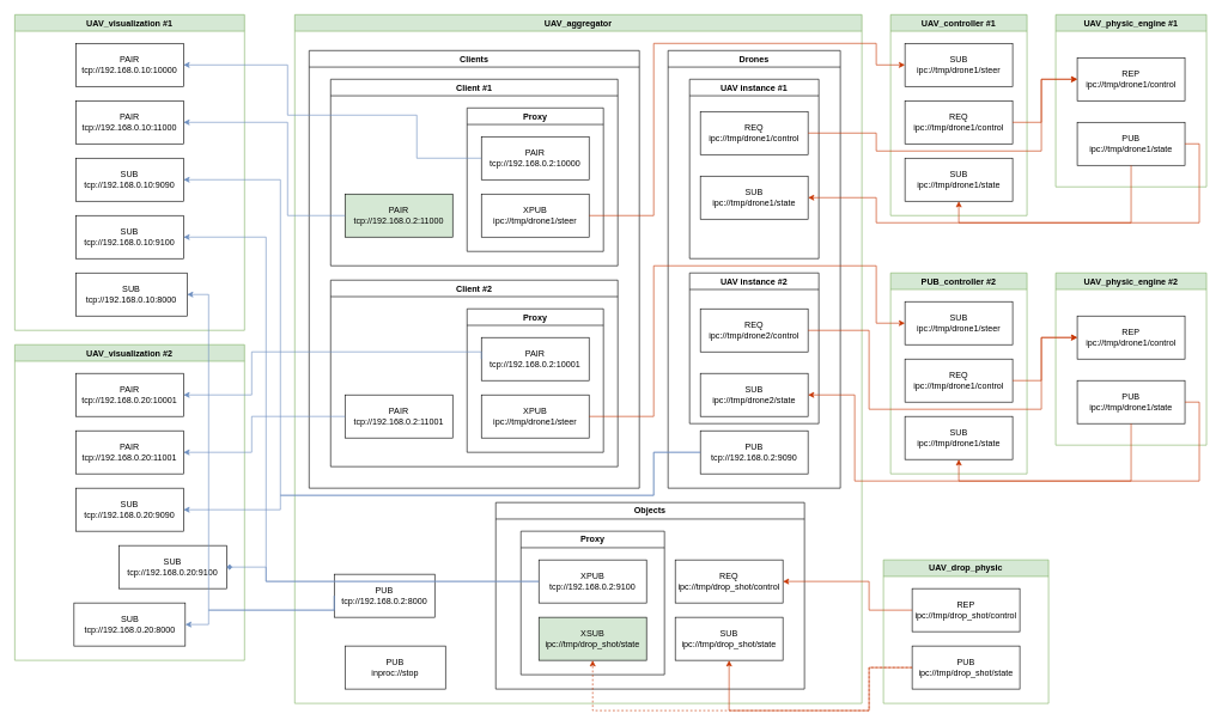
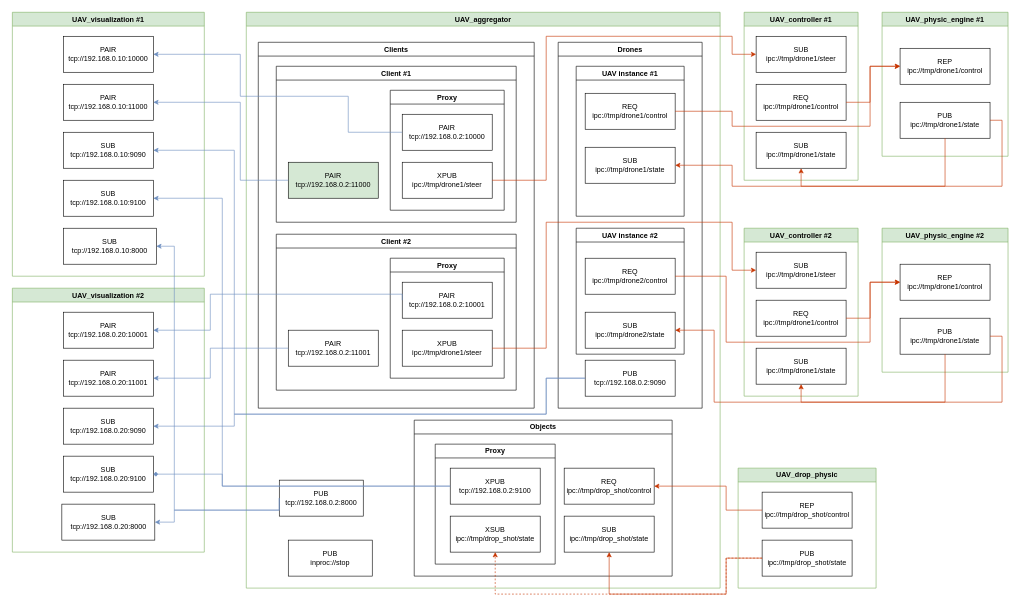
  <mxCell id="0" />
  <mxCell id="1" parent="0" />
  <mxCell id="2" value="UAV_aggregator" style="swimlane;whiteSpace=wrap;html=1;fillColor=#d5e8d4;strokeColor=#82b366;" parent="1" vertex="1"><mxGeometry x="410" y="20" width="790" height="960" as="geometry" /></mxCell>
  <mxCell id="3" value="Drones" style="swimlane;whiteSpace=wrap;html=1;" parent="2" vertex="1"><mxGeometry x="520" y="50" width="240" height="610" as="geometry" /></mxCell>
  <mxCell id="4" value="UAV instance #1" style="swimlane;whiteSpace=wrap;html=1;" parent="3" vertex="1"><mxGeometry x="30" y="40" width="180" height="250" as="geometry" /></mxCell>
  <mxCell id="5" value="REQ&lt;br style=&quot;border-color: var(--border-color);&quot;&gt;ipc://tmp/drone1/control" style="rounded=0;whiteSpace=wrap;html=1;" parent="4" vertex="1"><mxGeometry x="15" y="45" width="150" height="60" as="geometry" /></mxCell>
  <mxCell id="6" value="SUB&lt;br style=&quot;border-color: var(--border-color);&quot;&gt;ipc://tmp/drone1/state" style="rounded=0;whiteSpace=wrap;html=1;" parent="4" vertex="1"><mxGeometry x="15" y="135" width="150" height="60" as="geometry" /></mxCell>
  <mxCell id="7" value="UAV instance #2" style="swimlane;whiteSpace=wrap;html=1;" parent="3" vertex="1"><mxGeometry x="30" y="310" width="180" height="210" as="geometry" /></mxCell>
  <mxCell id="8" value="REQ&lt;br style=&quot;border-color: var(--border-color);&quot;&gt;ipc://tmp/drone2/control" style="rounded=0;whiteSpace=wrap;html=1;" parent="7" vertex="1"><mxGeometry x="15" y="50" width="150" height="60" as="geometry" /></mxCell>
  <mxCell id="9" value="SUB&lt;br style=&quot;border-color: var(--border-color);&quot;&gt;ipc://tmp/drone2/state" style="rounded=0;whiteSpace=wrap;html=1;" parent="7" vertex="1"><mxGeometry x="15" y="140" width="150" height="60" as="geometry" /></mxCell>
  <mxCell id="10" value="PUB&lt;br&gt;tcp://192.168.0.2:9090" style="rounded=0;whiteSpace=wrap;html=1;" parent="3" vertex="1"><mxGeometry x="45" y="530" width="150" height="60" as="geometry" /></mxCell>
  <mxCell id="11" value="Objects" style="swimlane;whiteSpace=wrap;html=1;" parent="2" vertex="1"><mxGeometry x="280" y="680" width="430" height="260" as="geometry" /></mxCell>
  <mxCell id="12" value="REQ&lt;br style=&quot;border-color: var(--border-color);&quot;&gt;ipc://tmp/drop_shot/control" style="rounded=0;whiteSpace=wrap;html=1;" parent="11" vertex="1"><mxGeometry x="250" y="80" width="150" height="60" as="geometry" /></mxCell>
- <mxCell id="13" value="XSUB&lt;br style=&quot;border-color: var(--border-color);&quot;&gt;ipc://tmp/drop_shot/state" style="rounded=0;whiteSpace=wrap;html=1;fillColor=#d5e8d4;" parent="11" vertex="1"><mxGeometry x="60" y="160" width="150" height="60" as="geometry" /></mxCell>
+ <mxCell id="13" value="XSUB&lt;br style=&quot;border-color: var(--border-color);&quot;&gt;ipc://tmp/drop_shot/state" style="rounded=0;whiteSpace=wrap;html=1;" parent="11" vertex="1"><mxGeometry x="60" y="160" width="150" height="60" as="geometry" /></mxCell>
  <mxCell id="14" value="SUB&lt;br style=&quot;border-color: var(--border-color);&quot;&gt;ipc://tmp/drop_shot/state" style="rounded=0;whiteSpace=wrap;html=1;" parent="11" vertex="1"><mxGeometry x="250" y="160" width="150" height="60" as="geometry" /></mxCell>
  <mxCell id="15" value="Proxy" style="swimlane;whiteSpace=wrap;html=1;" parent="11" vertex="1"><mxGeometry x="35" y="40" width="200" height="200" as="geometry" /></mxCell>
  <mxCell id="16" value="XPUB&lt;br&gt;tcp://192.168.0.2:9100" style="rounded=0;whiteSpace=wrap;html=1;" parent="15" vertex="1"><mxGeometry x="25" y="40" width="150" height="60" as="geometry" /></mxCell>
  <mxCell id="17" value="Clients" style="swimlane;whiteSpace=wrap;html=1;" parent="2" vertex="1"><mxGeometry x="20" y="50" width="460" height="610" as="geometry" /></mxCell>
  <mxCell id="18" value="Client #1" style="swimlane;whiteSpace=wrap;html=1;startSize=23;" parent="17" vertex="1"><mxGeometry x="30" y="40" width="400" height="260" as="geometry" /></mxCell>
  <mxCell id="19" value="Proxy" style="swimlane;whiteSpace=wrap;html=1;" parent="18" vertex="1"><mxGeometry x="190" y="40" width="190" height="200" as="geometry" /></mxCell>
  <mxCell id="20" value="PAIR&lt;br&gt;tcp://192.168.0.2:10000" style="rounded=0;whiteSpace=wrap;html=1;" parent="19" vertex="1"><mxGeometry x="20" y="40" width="150" height="60" as="geometry" /></mxCell>
  <mxCell id="21" value="XPUB&lt;br style=&quot;border-color: var(--border-color);&quot;&gt;ipc://tmp/drone1/steer" style="rounded=0;whiteSpace=wrap;html=1;" parent="19" vertex="1"><mxGeometry x="20" y="120" width="150" height="60" as="geometry" /></mxCell>
  <mxCell id="22" value="PAIR&lt;br&gt;tcp://192.168.0.2:11000" style="rounded=0;whiteSpace=wrap;html=1;fillColor=#d5e8d4;" parent="18" vertex="1"><mxGeometry x="20" y="160" width="150" height="60" as="geometry" /></mxCell>
  <mxCell id="23" value="Client #2" style="swimlane;whiteSpace=wrap;html=1;startSize=23;" parent="17" vertex="1"><mxGeometry x="30" y="320" width="400" height="260" as="geometry" /></mxCell>
  <mxCell id="24" value="Proxy" style="swimlane;whiteSpace=wrap;html=1;" parent="23" vertex="1"><mxGeometry x="190" y="40" width="190" height="200" as="geometry" /></mxCell>
  <mxCell id="25" value="PAIR&lt;br&gt;tcp://192.168.0.2:10001" style="rounded=0;whiteSpace=wrap;html=1;" parent="24" vertex="1"><mxGeometry x="20" y="40" width="150" height="60" as="geometry" /></mxCell>
  <mxCell id="26" value="XPUB&lt;br style=&quot;border-color: var(--border-color);&quot;&gt;ipc://tmp/drone1/steer" style="rounded=0;whiteSpace=wrap;html=1;" parent="24" vertex="1"><mxGeometry x="20" y="120" width="150" height="60" as="geometry" /></mxCell>
  <mxCell id="27" value="PAIR&lt;br&gt;tcp://192.168.0.2:11001" style="rounded=0;whiteSpace=wrap;html=1;" parent="23" vertex="1"><mxGeometry x="20" y="160" width="150" height="60" as="geometry" /></mxCell>
  <mxCell id="28" value="PUB&lt;br&gt;inproc://stop" style="rounded=0;whiteSpace=wrap;html=1;" parent="2" vertex="1"><mxGeometry x="70" y="880" width="140" height="60" as="geometry" /></mxCell>
  <mxCell id="29" value="PUB&lt;br&gt;tcp://192.168.0.2:8000" style="rounded=0;whiteSpace=wrap;html=1;" vertex="1" parent="2"><mxGeometry x="55" y="780" width="140" height="60" as="geometry" /></mxCell>
  <mxCell id="30" value="UAV_visualization #1" style="swimlane;whiteSpace=wrap;html=1;fillColor=#d5e8d4;strokeColor=#82b366;startSize=23;" parent="1" vertex="1"><mxGeometry x="20" y="20" width="320" height="440" as="geometry" /></mxCell>
  <mxCell id="31" value="SUB&lt;br&gt;tcp://192.168.0.10:9090" style="rounded=0;whiteSpace=wrap;html=1;" parent="30" vertex="1"><mxGeometry x="85" y="200" width="150" height="60" as="geometry" /></mxCell>
  <mxCell id="32" value="SUB&lt;br&gt;tcp://192.168.0.10:9100" style="rounded=0;whiteSpace=wrap;html=1;" parent="30" vertex="1"><mxGeometry x="85" y="280" width="150" height="60" as="geometry" /></mxCell>
  <mxCell id="33" value="PAIR&lt;br&gt;tcp://192.168.0.10:10000" style="rounded=0;whiteSpace=wrap;html=1;" parent="30" vertex="1"><mxGeometry x="85" y="40" width="150" height="60" as="geometry" /></mxCell>
  <mxCell id="34" value="PAIR&lt;br&gt;tcp://192.168.0.10:11000" style="rounded=0;whiteSpace=wrap;html=1;" parent="30" vertex="1"><mxGeometry x="85" y="120" width="150" height="60" as="geometry" /></mxCell>
  <mxCell id="35" value="SUB&lt;br&gt;tcp://192.168.0.10:8000" style="rounded=0;whiteSpace=wrap;html=1;" vertex="1" parent="30"><mxGeometry x="85" y="360" width="155" height="60" as="geometry" /></mxCell>
  <mxCell id="36" value="UAV_physic_engine #1" style="swimlane;whiteSpace=wrap;html=1;fillColor=#d5e8d4;strokeColor=#82b366;" parent="1" vertex="1"><mxGeometry x="1470" y="20" width="210" height="240" as="geometry" /></mxCell>
  <mxCell id="37" value="REP&lt;br style=&quot;border-color: var(--border-color);&quot;&gt;ipc://tmp/drone1/control" style="rounded=0;whiteSpace=wrap;html=1;" parent="36" vertex="1"><mxGeometry x="30" y="60" width="150" height="60" as="geometry" /></mxCell>
  <mxCell id="38" value="PUB&lt;br style=&quot;border-color: var(--border-color);&quot;&gt;ipc://tmp/drone1/state" style="rounded=0;whiteSpace=wrap;html=1;" parent="36" vertex="1"><mxGeometry x="30" y="150" width="150" height="60" as="geometry" /></mxCell>
  <mxCell id="39" value="UAV_controller #1" style="swimlane;whiteSpace=wrap;html=1;fillColor=#d5e8d4;strokeColor=#82b366;" parent="1" vertex="1"><mxGeometry x="1240" y="20" width="190" height="280" as="geometry" /></mxCell>
  <mxCell id="40" value="SUB&lt;br style=&quot;border-color: var(--border-color);&quot;&gt;ipc://tmp/drone1/state" style="rounded=0;whiteSpace=wrap;html=1;" parent="39" vertex="1"><mxGeometry x="20" y="200" width="150" height="60" as="geometry" /></mxCell>
  <mxCell id="41" value="REQ&lt;br style=&quot;border-color: var(--border-color);&quot;&gt;ipc://tmp/drone1/control" style="rounded=0;whiteSpace=wrap;html=1;" parent="39" vertex="1"><mxGeometry x="20" y="120" width="150" height="60" as="geometry" /></mxCell>
  <mxCell id="42" value="SUB&lt;br style=&quot;border-color: var(--border-color);&quot;&gt;ipc://tmp/drone1/steer" style="rounded=0;whiteSpace=wrap;html=1;" parent="39" vertex="1"><mxGeometry x="20" y="40" width="150" height="60" as="geometry" /></mxCell>
  <mxCell id="43" value="UAV_drop_physic" style="swimlane;whiteSpace=wrap;html=1;fillColor=#d5e8d4;strokeColor=#82b366;" parent="1" vertex="1"><mxGeometry x="1230" y="780" width="230" height="200" as="geometry" /></mxCell>
  <mxCell id="44" value="PUB&lt;br style=&quot;border-color: var(--border-color);&quot;&gt;ipc://tmp/drop_shot/state" style="rounded=0;whiteSpace=wrap;html=1;" parent="43" vertex="1"><mxGeometry x="40" y="120" width="150" height="60" as="geometry" /></mxCell>
  <mxCell id="45" value="REP&lt;br style=&quot;border-color: var(--border-color);&quot;&gt;ipc://tmp/drop_shot/control" style="rounded=0;whiteSpace=wrap;html=1;" parent="43" vertex="1"><mxGeometry x="40" y="40" width="150" height="60" as="geometry" /></mxCell>
  <mxCell id="46" style="edgeStyle=orthogonalEdgeStyle;rounded=0;orthogonalLoop=1;jettySize=auto;html=1;exitX=0;exitY=0.5;exitDx=0;exitDy=0;entryX=0.5;entryY=1;entryDx=0;entryDy=0;fillColor=#fa6800;strokeColor=#C73500;dashed=1;" parent="1" source="44" target="13" edge="1"><mxGeometry relative="1" as="geometry"><Array as="points"><mxPoint x="1210" y="930" /><mxPoint x="1210" y="990" /><mxPoint x="825" y="990" /></Array></mxGeometry></mxCell>
  <mxCell id="47" style="edgeStyle=orthogonalEdgeStyle;rounded=0;orthogonalLoop=1;jettySize=auto;html=1;exitX=0;exitY=0.5;exitDx=0;exitDy=0;fillColor=#fa6800;strokeColor=#C73500;" parent="1" source="45" target="12" edge="1"><mxGeometry relative="1" as="geometry"><Array as="points"><mxPoint x="1210" y="850" /><mxPoint x="1210" y="810" /></Array></mxGeometry></mxCell>
  <mxCell id="48" style="edgeStyle=orthogonalEdgeStyle;rounded=0;orthogonalLoop=1;jettySize=auto;html=1;entryX=0.5;entryY=1;entryDx=0;entryDy=0;fillColor=#fa6800;strokeColor=#C73500;" parent="1" source="44" target="14" edge="1"><mxGeometry relative="1" as="geometry"><Array as="points"><mxPoint x="1210" y="930" /><mxPoint x="1210" y="990" /><mxPoint x="1015" y="990" /></Array></mxGeometry></mxCell>
  <mxCell id="49" value="UAV_visualization #2" style="swimlane;whiteSpace=wrap;html=1;fillColor=#d5e8d4;strokeColor=#82b366;" parent="1" vertex="1"><mxGeometry x="20" y="480" width="320" height="440" as="geometry" /></mxCell>
  <mxCell id="50" value="SUB&lt;br&gt;tcp://192.168.0.20:9090" style="rounded=0;whiteSpace=wrap;html=1;" parent="49" vertex="1"><mxGeometry x="85" y="200" width="150" height="60" as="geometry" /></mxCell>
- <mxCell id="51" value="SUB&lt;br&gt;tcp://192.168.0.20:9100" style="rounded=0;whiteSpace=wrap;html=1;" parent="49" vertex="1"><mxGeometry x="145" y="280" width="150" height="60" as="geometry" /></mxCell>
+ <mxCell id="51" value="SUB&lt;br&gt;tcp://192.168.0.20:9100" style="rounded=0;whiteSpace=wrap;html=1;" parent="49" vertex="1"><mxGeometry x="85" y="280" width="150" height="60" as="geometry" /></mxCell>
  <mxCell id="52" value="PAIR&lt;br&gt;tcp://192.168.0.20:10001" style="rounded=0;whiteSpace=wrap;html=1;" parent="49" vertex="1"><mxGeometry x="85" y="40" width="150" height="60" as="geometry" /></mxCell>
  <mxCell id="53" value="PAIR&lt;br&gt;tcp://192.168.0.20:11001" style="rounded=0;whiteSpace=wrap;html=1;" parent="49" vertex="1"><mxGeometry x="85" y="120" width="150" height="60" as="geometry" /></mxCell>
  <mxCell id="54" value="SUB&lt;br&gt;tcp://192.168.0.20:8000" style="rounded=0;whiteSpace=wrap;html=1;" vertex="1" parent="49"><mxGeometry x="82.5" y="360" width="155" height="60" as="geometry" /></mxCell>
  <mxCell id="55" style="edgeStyle=orthogonalEdgeStyle;rounded=0;orthogonalLoop=1;jettySize=auto;html=1;entryX=0;entryY=0.5;entryDx=0;entryDy=0;fillColor=#fa6800;strokeColor=#C73500;" parent="1" source="41" target="37" edge="1"><mxGeometry relative="1" as="geometry"><Array as="points"><mxPoint x="1450" y="170" /><mxPoint x="1450" y="110" /></Array></mxGeometry></mxCell>
  <mxCell id="56" style="edgeStyle=orthogonalEdgeStyle;rounded=0;orthogonalLoop=1;jettySize=auto;html=1;entryX=0.5;entryY=1;entryDx=0;entryDy=0;fillColor=#fa6800;strokeColor=#C73500;" parent="1" source="38" target="40" edge="1"><mxGeometry relative="1" as="geometry"><Array as="points"><mxPoint x="1575" y="310" /><mxPoint x="1335" y="310" /></Array></mxGeometry></mxCell>
  <mxCell id="57" style="edgeStyle=orthogonalEdgeStyle;rounded=0;orthogonalLoop=1;jettySize=auto;html=1;exitX=1;exitY=0.5;exitDx=0;exitDy=0;entryX=0;entryY=0.5;entryDx=0;entryDy=0;fillColor=#fa6800;strokeColor=#C73500;" parent="1" source="5" target="37" edge="1"><mxGeometry relative="1" as="geometry"><Array as="points"><mxPoint x="1220" y="185" /><mxPoint x="1220" y="210" /><mxPoint x="1450" y="210" /><mxPoint x="1450" y="110" /></Array></mxGeometry></mxCell>
  <mxCell id="58" style="edgeStyle=orthogonalEdgeStyle;rounded=0;orthogonalLoop=1;jettySize=auto;html=1;entryX=1;entryY=0.5;entryDx=0;entryDy=0;fillColor=#fa6800;strokeColor=#C73500;" parent="1" source="38" target="6" edge="1"><mxGeometry relative="1" as="geometry"><Array as="points"><mxPoint x="1670" y="200" /><mxPoint x="1670" y="310" /><mxPoint x="1220" y="310" /><mxPoint x="1220" y="275" /></Array></mxGeometry></mxCell>
  <mxCell id="59" style="edgeStyle=orthogonalEdgeStyle;rounded=0;orthogonalLoop=1;jettySize=auto;html=1;exitX=0;exitY=0.5;exitDx=0;exitDy=0;entryX=1;entryY=0.5;entryDx=0;entryDy=0;fillColor=#dae8fc;strokeColor=#6c8ebf;" parent="1" source="10" target="31" edge="1"><mxGeometry relative="1" as="geometry"><Array as="points"><mxPoint x="910" y="630" /><mxPoint x="910" y="690" /><mxPoint x="390" y="690" /><mxPoint x="390" y="250" /></Array></mxGeometry></mxCell>
  <mxCell id="60" style="edgeStyle=orthogonalEdgeStyle;rounded=0;orthogonalLoop=1;jettySize=auto;html=1;entryX=1;entryY=0.5;entryDx=0;entryDy=0;fillColor=#dae8fc;strokeColor=#6c8ebf;" parent="1" source="10" target="50" edge="1"><mxGeometry relative="1" as="geometry"><Array as="points"><mxPoint x="910" y="630" /><mxPoint x="910" y="690" /><mxPoint x="390" y="690" /><mxPoint x="390" y="710" /></Array></mxGeometry></mxCell>
  <mxCell id="61" style="edgeStyle=orthogonalEdgeStyle;rounded=0;orthogonalLoop=1;jettySize=auto;html=1;exitX=0;exitY=0.5;exitDx=0;exitDy=0;entryX=1;entryY=0.5;entryDx=0;entryDy=0;fillColor=#dae8fc;strokeColor=#6c8ebf;" parent="1" source="16" target="32" edge="1"><mxGeometry relative="1" as="geometry"><Array as="points"><mxPoint x="370" y="810" /><mxPoint x="370" y="330" /></Array></mxGeometry></mxCell>
  <mxCell id="62" style="edgeStyle=orthogonalEdgeStyle;rounded=0;orthogonalLoop=1;jettySize=auto;html=1;entryX=1;entryY=0.5;entryDx=0;entryDy=0;fillColor=#dae8fc;strokeColor=#6c8ebf;endArrow=diamond;" parent="1" source="16" target="51" edge="1"><mxGeometry relative="1" as="geometry"><Array as="points"><mxPoint x="370" y="810" /><mxPoint x="370" y="790" /></Array></mxGeometry></mxCell>
  <mxCell id="63" style="edgeStyle=orthogonalEdgeStyle;rounded=0;orthogonalLoop=1;jettySize=auto;html=1;entryX=1;entryY=0.5;entryDx=0;entryDy=0;fillColor=#dae8fc;strokeColor=#6c8ebf;" parent="1" source="20" target="33" edge="1"><mxGeometry relative="1" as="geometry"><Array as="points"><mxPoint x="580" y="220" /><mxPoint x="580" y="160" /><mxPoint x="400" y="160" /><mxPoint x="400" y="90" /></Array></mxGeometry></mxCell>
  <mxCell id="64" style="edgeStyle=orthogonalEdgeStyle;rounded=0;orthogonalLoop=1;jettySize=auto;html=1;entryX=1;entryY=0.5;entryDx=0;entryDy=0;fillColor=#dae8fc;strokeColor=#6c8ebf;" parent="1" source="22" target="34" edge="1"><mxGeometry relative="1" as="geometry"><Array as="points"><mxPoint x="400" y="300" /><mxPoint x="400" y="170" /></Array></mxGeometry></mxCell>
  <mxCell id="65" style="edgeStyle=orthogonalEdgeStyle;rounded=0;orthogonalLoop=1;jettySize=auto;html=1;entryX=1;entryY=0.5;entryDx=0;entryDy=0;exitX=0;exitY=0.5;exitDx=0;exitDy=0;fillColor=#dae8fc;strokeColor=#6c8ebf;" parent="1" source="27" target="53" edge="1"><mxGeometry relative="1" as="geometry"><Array as="points"><mxPoint x="350" y="580" /><mxPoint x="350" y="630" /></Array></mxGeometry></mxCell>
  <mxCell id="66" style="edgeStyle=orthogonalEdgeStyle;rounded=0;orthogonalLoop=1;jettySize=auto;html=1;exitX=0;exitY=0.5;exitDx=0;exitDy=0;entryX=1;entryY=0.5;entryDx=0;entryDy=0;fillColor=#dae8fc;strokeColor=#6c8ebf;" parent="1" source="25" target="52" edge="1"><mxGeometry relative="1" as="geometry"><Array as="points"><mxPoint x="670" y="490" /><mxPoint x="350" y="490" /><mxPoint x="350" y="550" /></Array></mxGeometry></mxCell>
  <mxCell id="67" style="edgeStyle=orthogonalEdgeStyle;rounded=0;orthogonalLoop=1;jettySize=auto;html=1;exitX=1;exitY=0.5;exitDx=0;exitDy=0;entryX=0;entryY=0.5;entryDx=0;entryDy=0;fillColor=#fa6800;strokeColor=#C73500;" parent="1" source="21" target="42" edge="1"><mxGeometry relative="1" as="geometry"><Array as="points"><mxPoint x="910" y="300" /><mxPoint x="910" y="60" /><mxPoint x="1220" y="60" /><mxPoint x="1220" y="90" /></Array></mxGeometry></mxCell>
  <mxCell id="68" value="UAV_physic_engine #2" style="swimlane;whiteSpace=wrap;html=1;fillColor=#d5e8d4;strokeColor=#82b366;" parent="1" vertex="1"><mxGeometry x="1470" y="380" width="210" height="240" as="geometry" /></mxCell>
  <mxCell id="69" value="REP&lt;br style=&quot;border-color: var(--border-color);&quot;&gt;ipc://tmp/drone1/control" style="rounded=0;whiteSpace=wrap;html=1;" parent="68" vertex="1"><mxGeometry x="30" y="60" width="150" height="60" as="geometry" /></mxCell>
  <mxCell id="70" value="PUB&lt;br style=&quot;border-color: var(--border-color);&quot;&gt;ipc://tmp/drone1/state" style="rounded=0;whiteSpace=wrap;html=1;" parent="68" vertex="1"><mxGeometry x="30" y="150" width="150" height="60" as="geometry" /></mxCell>
- <mxCell id="71" value="PUB_controller #2" style="swimlane;whiteSpace=wrap;html=1;fillColor=#d5e8d4;strokeColor=#82b366;" parent="1" vertex="1"><mxGeometry x="1240" y="380" width="190" height="280" as="geometry" /></mxCell>
+ <mxCell id="71" value="UAV_controller #2" style="swimlane;whiteSpace=wrap;html=1;fillColor=#d5e8d4;strokeColor=#82b366;" parent="1" vertex="1"><mxGeometry x="1240" y="380" width="190" height="280" as="geometry" /></mxCell>
  <mxCell id="72" value="SUB&lt;br style=&quot;border-color: var(--border-color);&quot;&gt;ipc://tmp/drone1/state" style="rounded=0;whiteSpace=wrap;html=1;" parent="71" vertex="1"><mxGeometry x="20" y="200" width="150" height="60" as="geometry" /></mxCell>
  <mxCell id="73" value="REQ&lt;br style=&quot;border-color: var(--border-color);&quot;&gt;ipc://tmp/drone1/control" style="rounded=0;whiteSpace=wrap;html=1;" parent="71" vertex="1"><mxGeometry x="20" y="120" width="150" height="60" as="geometry" /></mxCell>
  <mxCell id="74" value="SUB&lt;br style=&quot;border-color: var(--border-color);&quot;&gt;ipc://tmp/drone1/steer" style="rounded=0;whiteSpace=wrap;html=1;" parent="71" vertex="1"><mxGeometry x="20" y="40" width="150" height="60" as="geometry" /></mxCell>
  <mxCell id="75" style="edgeStyle=orthogonalEdgeStyle;rounded=0;orthogonalLoop=1;jettySize=auto;html=1;entryX=0;entryY=0.5;entryDx=0;entryDy=0;fillColor=#fa6800;strokeColor=#C73500;" parent="1" source="73" target="69" edge="1"><mxGeometry relative="1" as="geometry"><Array as="points"><mxPoint x="1450" y="530" /><mxPoint x="1450" y="470" /></Array></mxGeometry></mxCell>
  <mxCell id="76" style="edgeStyle=orthogonalEdgeStyle;rounded=0;orthogonalLoop=1;jettySize=auto;html=1;entryX=0.5;entryY=1;entryDx=0;entryDy=0;fillColor=#fa6800;strokeColor=#C73500;" parent="1" source="70" target="72" edge="1"><mxGeometry relative="1" as="geometry"><Array as="points"><mxPoint x="1575" y="670" /><mxPoint x="1335" y="670" /></Array></mxGeometry></mxCell>
  <mxCell id="77" style="edgeStyle=orthogonalEdgeStyle;rounded=0;orthogonalLoop=1;jettySize=auto;html=1;entryX=1;entryY=0.5;entryDx=0;entryDy=0;fillColor=#fa6800;strokeColor=#C73500;" parent="1" source="70" target="9" edge="1"><mxGeometry relative="1" as="geometry"><Array as="points"><mxPoint x="1670" y="560" /><mxPoint x="1670" y="670" /><mxPoint x="1190" y="670" /><mxPoint x="1190" y="550" /></Array></mxGeometry></mxCell>
  <mxCell id="78" style="edgeStyle=orthogonalEdgeStyle;rounded=0;orthogonalLoop=1;jettySize=auto;html=1;entryX=0;entryY=0.5;entryDx=0;entryDy=0;fillColor=#fa6800;strokeColor=#C73500;" parent="1" source="8" target="69" edge="1"><mxGeometry relative="1" as="geometry"><Array as="points"><mxPoint x="1210" y="460" /><mxPoint x="1210" y="570" /><mxPoint x="1450" y="570" /><mxPoint x="1450" y="470" /></Array></mxGeometry></mxCell>
  <mxCell id="79" style="edgeStyle=orthogonalEdgeStyle;rounded=0;orthogonalLoop=1;jettySize=auto;html=1;exitX=1;exitY=0.5;exitDx=0;exitDy=0;entryX=0;entryY=0.5;entryDx=0;entryDy=0;fillColor=#fa6800;strokeColor=#C73500;" parent="1" source="26" target="74" edge="1"><mxGeometry relative="1" as="geometry"><Array as="points"><mxPoint x="910" y="580" /><mxPoint x="910" y="370" /><mxPoint x="1220" y="370" /><mxPoint x="1220" y="450" /></Array></mxGeometry></mxCell>
  <mxCell id="80" style="edgeStyle=orthogonalEdgeStyle;rounded=0;orthogonalLoop=1;jettySize=auto;html=1;exitX=0;exitY=0.5;exitDx=0;exitDy=0;entryX=1;entryY=0.5;entryDx=0;entryDy=0;fillColor=#dae8fc;strokeColor=#6c8ebf;" edge="1" parent="1" source="29" target="54"><mxGeometry relative="1" as="geometry"><Array as="points"><mxPoint x="290" y="850" /><mxPoint x="290" y="870" /></Array></mxGeometry></mxCell>
  <mxCell id="81" style="edgeStyle=orthogonalEdgeStyle;rounded=0;orthogonalLoop=1;jettySize=auto;html=1;exitX=0;exitY=0.5;exitDx=0;exitDy=0;entryX=1;entryY=0.5;entryDx=0;entryDy=0;fillColor=#dae8fc;strokeColor=#6c8ebf;" edge="1" parent="1" source="29" target="35"><mxGeometry relative="1" as="geometry"><Array as="points"><mxPoint x="290" y="850" /><mxPoint x="290" y="410" /></Array></mxGeometry></mxCell>
